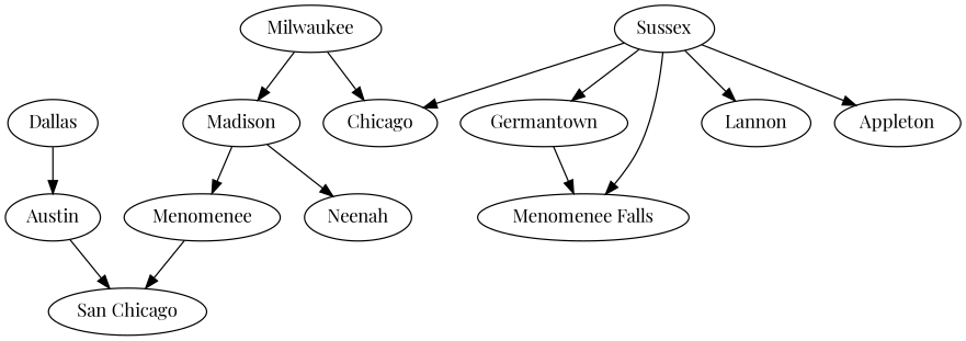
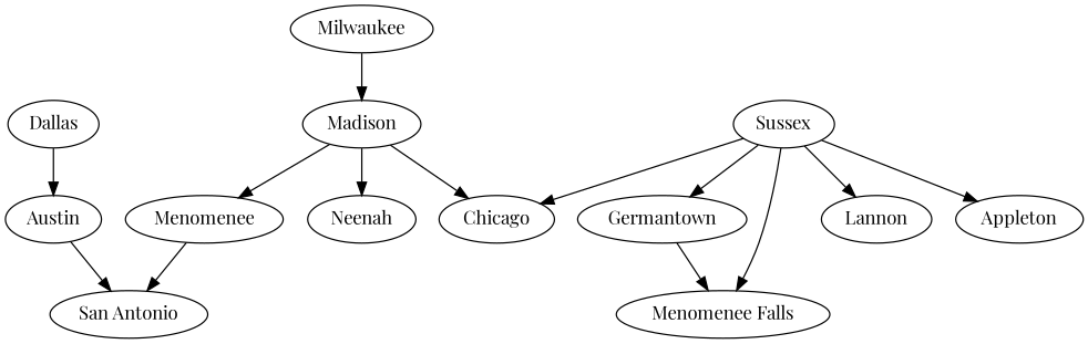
  digraph {
    fontname="Playfair Display"
    node [fontname="Playfair Display"]
    edge [fontname="Playfair Display" length=90.000]
    n1 [label=Menomenee]
    Madison
    Neenah
-   "San Antonio" [label="San Chicago"]
+   "San Antonio"
    Germantown
    "Menomenee Falls"
    Dallas
    Austin
    Sussex
    Lannon
    Appleton
    Chicago
    Milwaukee
    n1 -> "San Antonio" [length=5000.000]
    Madison -> n1 [length=200.000]
    Madison -> Neenah [length=85.000]
    Germantown -> "Menomenee Falls"
    Dallas -> Austin
    Austin -> "San Antonio" [length=200.000]
    Sussex -> Germantown [length=50.000]
    Sussex -> "Menomenee Falls"
    Sussex -> Lannon [length=89.000]
    Sussex -> Appleton [length=67.000]
    Sussex -> Chicago [length=120.000]
    Milwaukee -> Madison [length=100.000]
-   Milwaukee -> Chicago [length=100.000]
+   Madison -> Chicago [length=100.000]
  }
